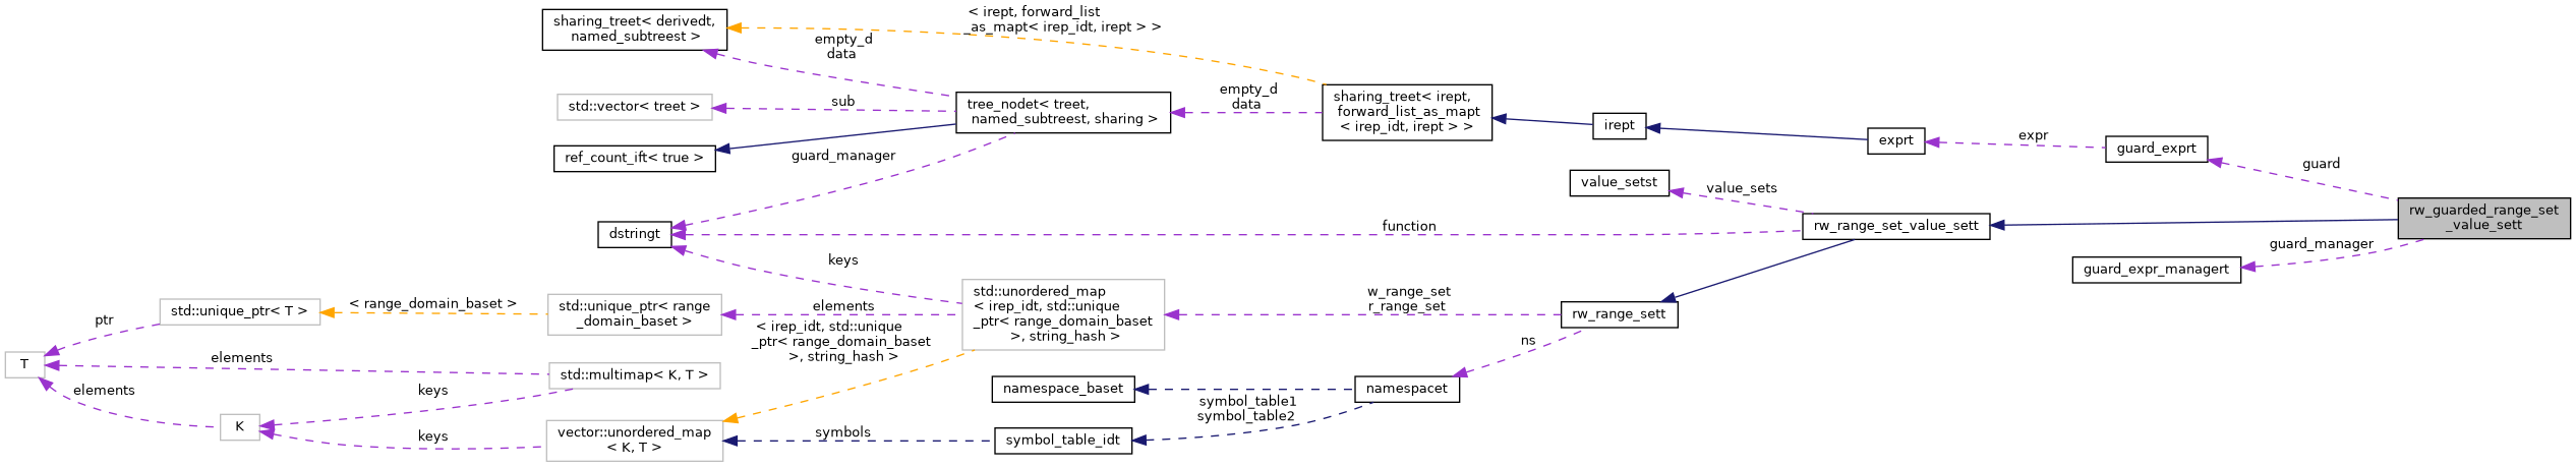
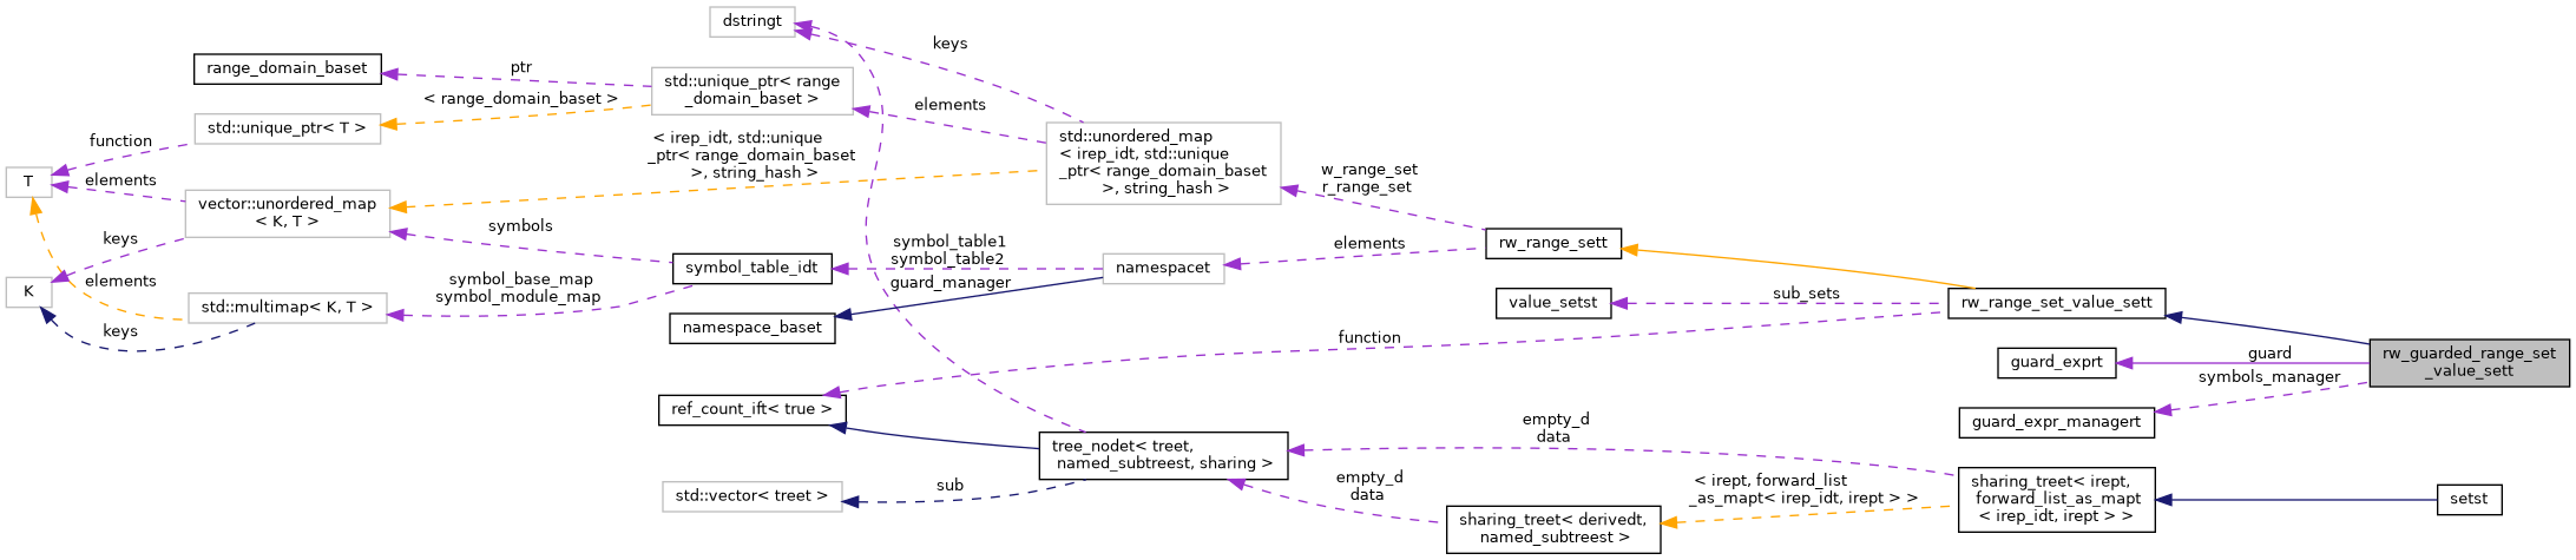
  digraph {
    rankdir=LR
    node [color=black fontname=Helvetica fontsize=10 shape=record]
    edge [color=darkorchid3 dir=back fontname=Helvetica fontsize=10 labelfontname=Helvetica labelfontsize=10 style=dashed]
    n1 [fillcolor=grey75 fontcolor=black height=0.2 label="rw_guarded_range_set\l_value_sett" style=filled width=0.4]
    n2 [height=0.2 label=rw_range_set_value_sett width=0.4]
    n3 [height=0.2 label=rw_range_sett width=0.4]
    n4 [color=grey75 height=0.2 label="std::unordered_map\l\< irep_idt, std::unique\l_ptr\< range_domain_baset\l \>, string_hash \>" width=0.4]
-   n5 [height=0.2 label=dstringt width=0.4]
+   n5 [color=grey75 height=0.2 label=dstringt width=0.4]
    n6 [height=0.2 label="tree_nodet\< treet,\l named_subtreest, sharing \>" width=0.4]
    n7 [height=0.2 label="sharing_treet\< irept,\l forward_list_as_mapt\l\< irep_idt, irept \> \>" width=0.4]
    n8 [height=0.2 label="sharing_treet\< derivedt,\l named_subtreest \>" width=0.4]
    n9 [color=grey75 height=0.2 label="std::unique_ptr\< range\l_domain_baset \>" width=0.4]
+   n10 [height=0.2 label=range_domain_baset width=0.4]
    n11 [color=grey75 height=0.2 label="std::unique_ptr\< T \>" width=0.4]
    n12 [color=grey75 height=0.2 label=T width=0.4]
    n13 [color=grey75 height=0.2 label="vector::unordered_map\l\< K, T \>" width=0.4]
    n14 [color=grey75 height=0.2 label="std::multimap\< K, T \>" width=0.4]
    n15 [height=0.2 label=symbol_table_idt width=0.4]
-   n16 [height=0.2 label=namespacet width=0.4]
+   n16 [color=grey75 height=0.2 label=namespacet width=0.4]
    n17 [color=grey75 height=0.2 label=K width=0.4]
    n18 [height=0.2 label=namespace_baset width=0.4]
    n19 [height=0.2 label=value_setst width=0.4]
    n20 [height=0.2 label=guard_exprt width=0.4]
-   n21 [height=0.2 label=exprt width=0.4]
-   n22 [height=0.2 label=irept width=0.4]
+   n22 [height=0.2 label=setst width=0.4]
    n23 [height=0.2 label="ref_count_ift\< true \>" width=0.4]
    n24 [color=grey75 height=0.2 label="std::vector\< treet \>" width=0.4]
    n25 [height=0.2 label=guard_expr_managert width=0.4]
    n2 -> n1 [color=midnightblue style=solid]
-   n3 -> n2 [color=midnightblue style=solid]
+   n3 -> n2 [color=orange style=solid]
    n4 -> n3 [label=" w_range_set\nr_range_set"]
-   n5 -> n2 [label=" function"]
+   n23 -> n2 [label=" function"]
    n5 -> n4 [label=" keys"]
    n5 -> n6 [label=" guard_manager"]
    n6 -> n7 [label=" empty_d\ndata"]
-   n8 -> n6 [label=" empty_d\ndata"]
+   n6 -> n8 [label=" empty_d\ndata"]
    n7 -> n22 [color=midnightblue style=solid]
    n8 -> n7 [color=orange label=" \< irept, forward_list\l_as_mapt\< irep_idt, irept \> \>"]
    n9 -> n4 [label=" elements"]
+   n10 -> n9 [label=" ptr"]
    n11 -> n9 [color=orange label=" \< range_domain_baset \>"]
-   n12 -> n11 [label=" ptr"]
-   n12 -> n17 [label=" elements"]
-   n12 -> n14 [label=" elements"]
+   n12 -> n11 [label=" function"]
+   n12 -> n13 [label=" elements"]
+   n12 -> n14 [color=orange label=" elements"]
    n13 -> n4 [color=orange label=" \< irep_idt, std::unique\l_ptr\< range_domain_baset\l \>, string_hash \>"]
-   n13 -> n15 [color=midnightblue label=" symbols"]
-   n15 -> n16 [color=midnightblue label=" symbol_table1\nsymbol_table2"]
-   n16 -> n3 [label=" ns"]
+   n13 -> n15 [label=" symbols"]
+   n14 -> n15 [label=" symbol_base_map\nsymbol_module_map"]
+   n15 -> n16 [label=" symbol_table1\nsymbol_table2"]
+   n16 -> n3 [label=" elements"]
    n17 -> n13 [label=" keys"]
-   n17 -> n14 [label=" keys"]
-   n18 -> n16 [color=midnightblue]
-   n19 -> n2 [label=" value_sets"]
-   n20 -> n1 [label=" guard"]
-   n21 -> n20 [label=" expr"]
-   n22 -> n21 [color=midnightblue style=solid]
+   n17 -> n14 [color=midnightblue label=" keys"]
+   n18 -> n16 [color=midnightblue style=solid]
+   n19 -> n2 [label=" sub_sets"]
+   n20 -> n1 [label=" guard" style=solid]
    n23 -> n6 [color=midnightblue style=solid]
-   n24 -> n6 [label=" sub"]
-   n25 -> n1 [label=" guard_manager"]
+   n24 -> n6 [color=midnightblue label=" sub"]
+   n25 -> n1 [label=" symbols_manager"]
  }
